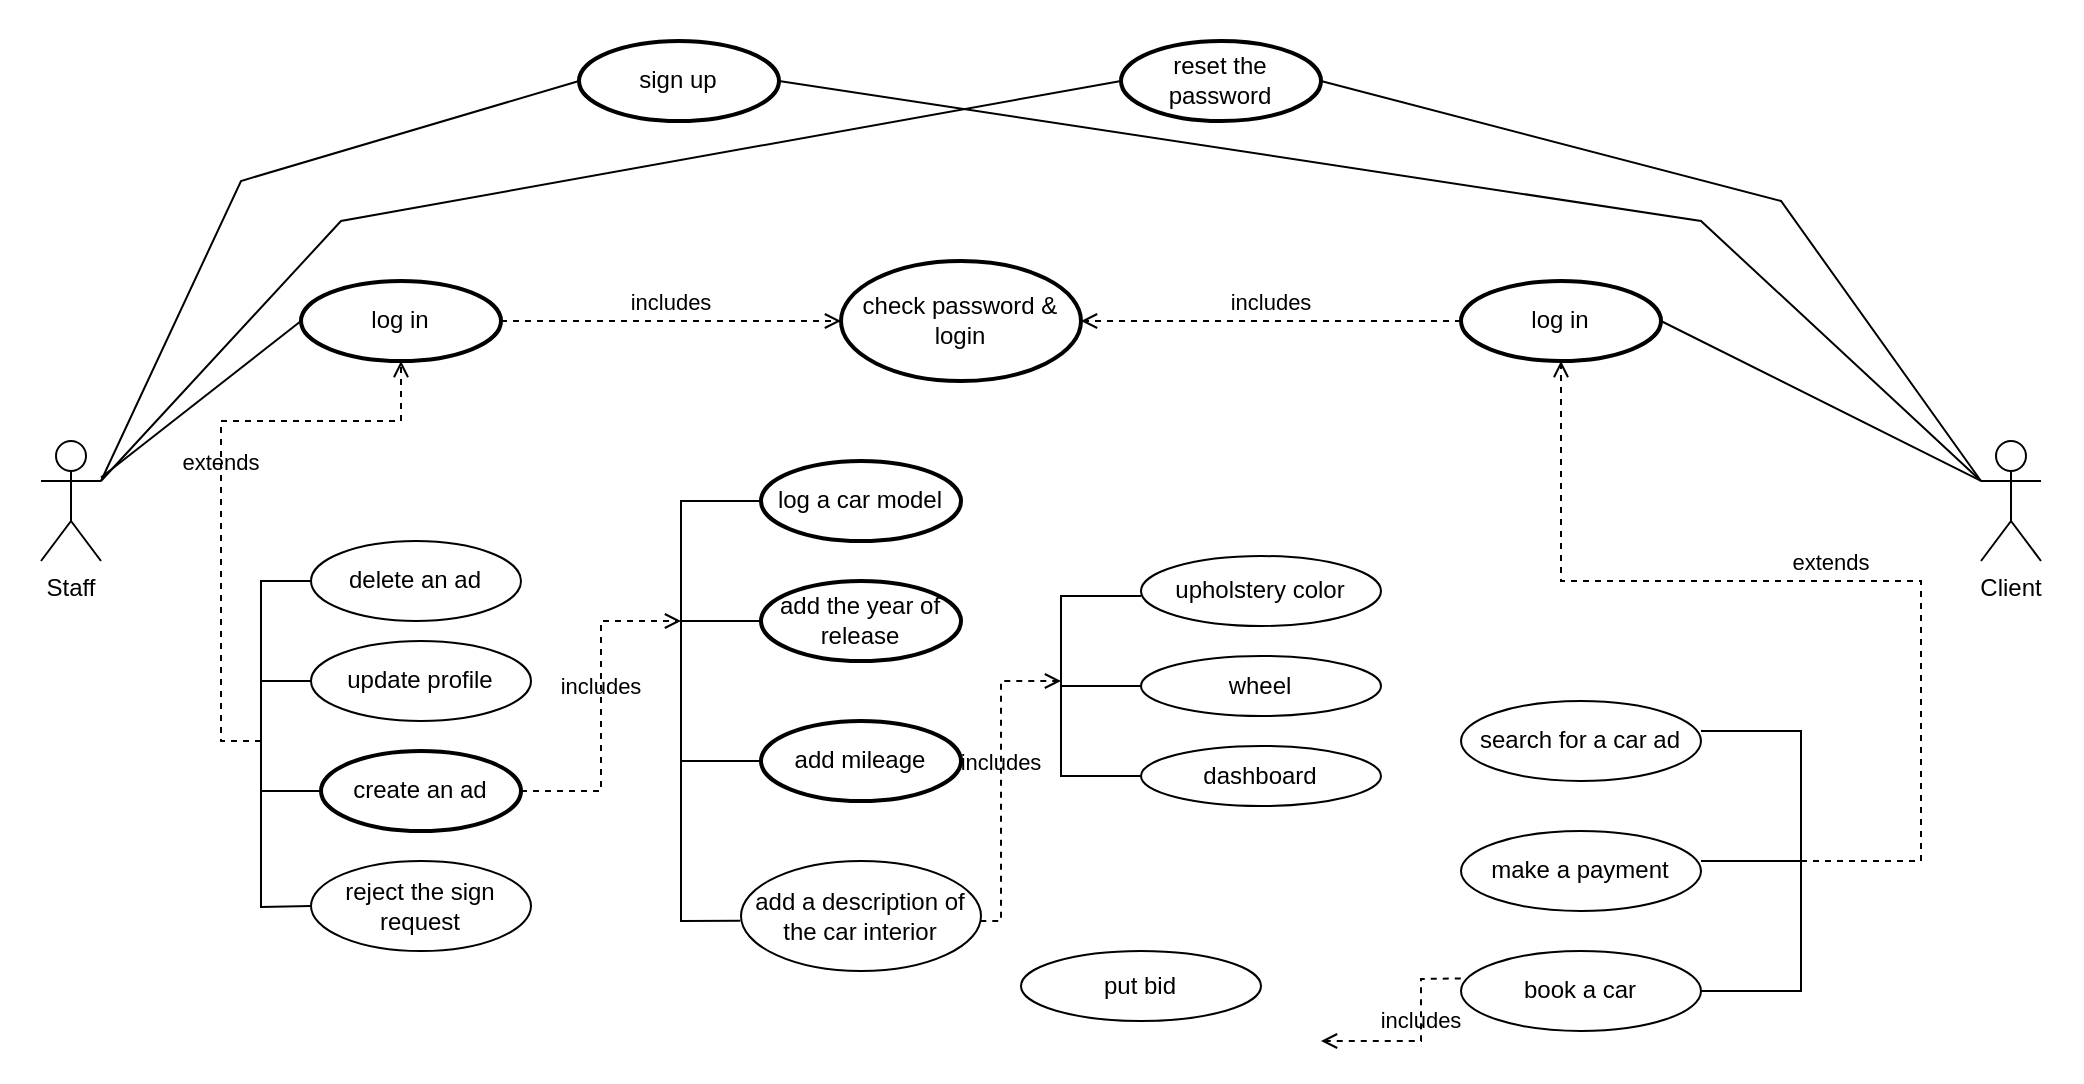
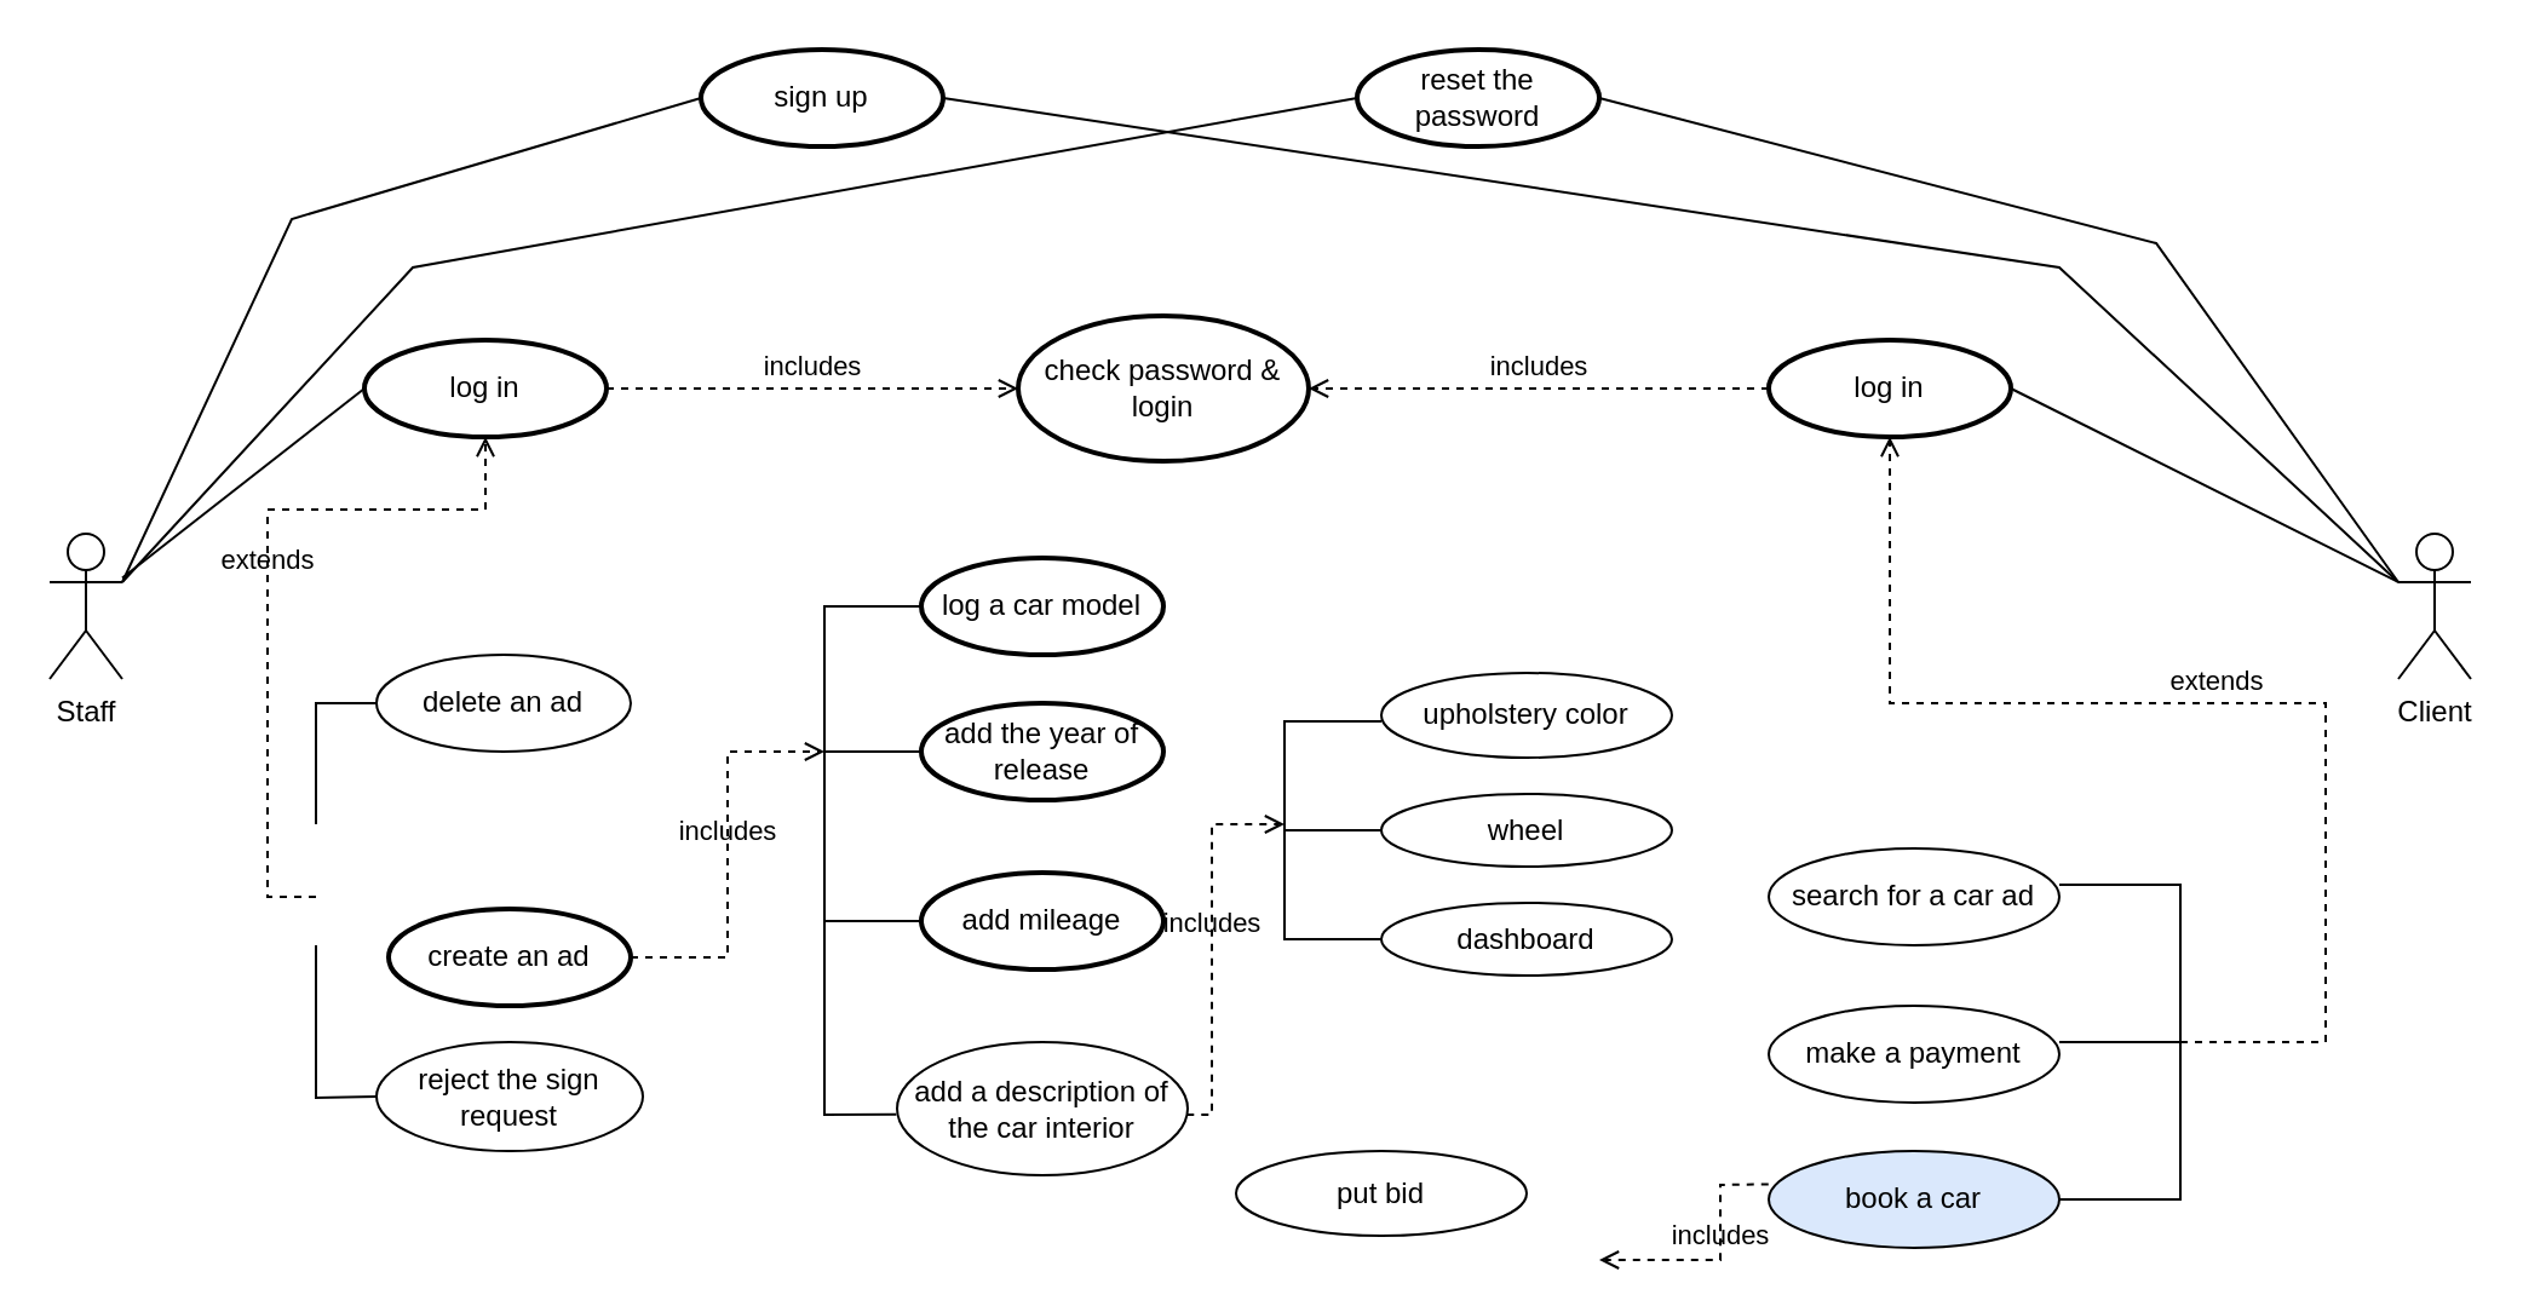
  <mxCell id="0" />
  <mxCell id="1" parent="0" />
  <mxCell id="2" value="Client&lt;div&gt;&lt;br&gt;&lt;/div&gt;" style="shape=umlActor;verticalLabelPosition=bottom;verticalAlign=top;html=1;outlineConnect=0;" vertex="1" parent="1"><mxGeometry x="990" y="220" width="30" height="60" as="geometry" /></mxCell>
  <mxCell id="3" value="log in" style="strokeWidth=2;html=1;shape=mxgraph.flowchart.start_1;whiteSpace=wrap;" vertex="1" parent="1"><mxGeometry x="730" y="140" width="100" height="40" as="geometry" /></mxCell>
  <mxCell id="4" value="sign up" style="strokeWidth=2;html=1;shape=mxgraph.flowchart.start_1;whiteSpace=wrap;" vertex="1" parent="1"><mxGeometry x="289" y="20" width="100" height="40" as="geometry" /></mxCell>
  <mxCell id="5" value="reset the password" style="strokeWidth=2;html=1;shape=mxgraph.flowchart.start_1;whiteSpace=wrap;" vertex="1" parent="1"><mxGeometry x="560" y="20" width="100" height="40" as="geometry" /></mxCell>
  <mxCell id="6" value="check password &amp;amp; login" style="strokeWidth=2;html=1;shape=mxgraph.flowchart.start_1;whiteSpace=wrap;" vertex="1" parent="1"><mxGeometry x="420" y="130" width="120" height="60" as="geometry" /></mxCell>
  <mxCell id="7" value="log in" style="strokeWidth=2;html=1;shape=mxgraph.flowchart.start_1;whiteSpace=wrap;" vertex="1" parent="1"><mxGeometry x="150" y="140" width="100" height="40" as="geometry" /></mxCell>
  <mxCell id="8" value="includes" style="html=1;verticalAlign=bottom;labelBackgroundColor=none;endArrow=open;endFill=0;dashed=1;rounded=0;exitX=0;exitY=0.5;exitDx=0;exitDy=0;exitPerimeter=0;entryX=1;entryY=0.5;entryDx=0;entryDy=0;entryPerimeter=0;" edge="1" parent="1" source="3" target="6"><mxGeometry width="160" relative="1" as="geometry"><mxPoint x="414" y="249.5" as="sourcePoint" /><mxPoint x="574" y="249.5" as="targetPoint" /></mxGeometry></mxCell>
  <mxCell id="9" value="includes" style="html=1;verticalAlign=bottom;labelBackgroundColor=none;endArrow=open;endFill=0;dashed=1;rounded=0;exitX=1;exitY=0.5;exitDx=0;exitDy=0;exitPerimeter=0;entryX=0;entryY=0.5;entryDx=0;entryDy=0;entryPerimeter=0;" edge="1" parent="1" source="7" target="6"><mxGeometry width="160" relative="1" as="geometry"><mxPoint x="336" y="245" as="sourcePoint" /><mxPoint x="220" y="255" as="targetPoint" /></mxGeometry></mxCell>
  <mxCell id="10" value="Staff&lt;div&gt;&lt;br&gt;&lt;/div&gt;" style="shape=umlActor;verticalLabelPosition=bottom;verticalAlign=top;html=1;outlineConnect=0;" vertex="1" parent="1"><mxGeometry x="20" y="220" width="30" height="60" as="geometry" /></mxCell>
  <mxCell id="11" value="" style="endArrow=none;html=1;rounded=0;entryX=1;entryY=0.5;entryDx=0;entryDy=0;entryPerimeter=0;exitX=0;exitY=0.333;exitDx=0;exitDy=0;exitPerimeter=0;" edge="1" parent="1" source="2" target="3"><mxGeometry width="50" height="50" relative="1" as="geometry"><mxPoint x="680" y="260" as="sourcePoint" /><mxPoint x="730" y="210" as="targetPoint" /></mxGeometry></mxCell>
  <mxCell id="12" value="" style="endArrow=none;html=1;rounded=0;entryX=0;entryY=0.5;entryDx=0;entryDy=0;entryPerimeter=0;" edge="1" parent="1" source="10" target="7"><mxGeometry width="50" height="50" relative="1" as="geometry"><mxPoint x="90" y="210" as="sourcePoint" /><mxPoint x="140" y="160" as="targetPoint" /></mxGeometry></mxCell>
  <mxCell id="13" value="" style="endArrow=none;html=1;rounded=0;entryX=1;entryY=0.5;entryDx=0;entryDy=0;entryPerimeter=0;exitX=0;exitY=0.333;exitDx=0;exitDy=0;exitPerimeter=0;" edge="1" parent="1" source="2" target="5"><mxGeometry width="50" height="50" relative="1" as="geometry"><mxPoint x="760" y="230" as="sourcePoint" /><mxPoint x="690" y="140" as="targetPoint" /><Array as="points"><mxPoint x="890" y="100" /></Array></mxGeometry></mxCell>
  <mxCell id="14" value="" style="endArrow=none;html=1;rounded=0;entryX=1;entryY=0.5;entryDx=0;entryDy=0;entryPerimeter=0;exitX=0;exitY=0.333;exitDx=0;exitDy=0;exitPerimeter=0;" edge="1" parent="1" source="2" target="4"><mxGeometry width="50" height="50" relative="1" as="geometry"><mxPoint x="750" y="198" as="sourcePoint" /><mxPoint x="670" y="122" as="targetPoint" /><Array as="points"><mxPoint x="850" y="110" /></Array></mxGeometry></mxCell>
  <mxCell id="15" value="" style="endArrow=none;html=1;rounded=0;entryX=0;entryY=0.5;entryDx=0;entryDy=0;entryPerimeter=0;exitX=1;exitY=0.333;exitDx=0;exitDy=0;exitPerimeter=0;" edge="1" parent="1" source="10" target="4"><mxGeometry width="50" height="50" relative="1" as="geometry"><mxPoint x="90" y="168" as="sourcePoint" /><mxPoint x="190" y="90" as="targetPoint" /><Array as="points"><mxPoint x="120" y="90" /></Array></mxGeometry></mxCell>
  <mxCell id="16" value="" style="endArrow=none;html=1;rounded=0;entryX=0;entryY=0.5;entryDx=0;entryDy=0;entryPerimeter=0;exitX=1;exitY=0.333;exitDx=0;exitDy=0;exitPerimeter=0;" edge="1" parent="1" source="10" target="5"><mxGeometry width="50" height="50" relative="1" as="geometry"><mxPoint x="270" y="178" as="sourcePoint" /><mxPoint x="370" y="100" as="targetPoint" /><Array as="points"><mxPoint x="170" y="110" /></Array></mxGeometry></mxCell>
  <mxCell id="17" value="create an ad" style="strokeWidth=2;html=1;shape=mxgraph.flowchart.start_1;whiteSpace=wrap;" vertex="1" parent="1"><mxGeometry x="160" y="375" width="100" height="40" as="geometry" /></mxCell>
  <mxCell id="18" value="log a car model" style="strokeWidth=2;html=1;shape=mxgraph.flowchart.start_1;whiteSpace=wrap;" vertex="1" parent="1"><mxGeometry x="380" y="230" width="100" height="40" as="geometry" /></mxCell>
  <mxCell id="19" value="add the year of release" style="strokeWidth=2;html=1;shape=mxgraph.flowchart.start_1;whiteSpace=wrap;" vertex="1" parent="1"><mxGeometry x="380" y="290" width="100" height="40" as="geometry" /></mxCell>
  <mxCell id="20" value="add mileage" style="strokeWidth=2;html=1;shape=mxgraph.flowchart.start_1;whiteSpace=wrap;" vertex="1" parent="1"><mxGeometry x="380" y="360" width="100" height="40" as="geometry" /></mxCell>
  <mxCell id="21" value="includes" style="html=1;verticalAlign=bottom;labelBackgroundColor=none;endArrow=open;endFill=0;dashed=1;rounded=0;exitX=1;exitY=0.5;exitDx=0;exitDy=0;exitPerimeter=0;" edge="1" parent="1" source="17"><mxGeometry width="160" relative="1" as="geometry"><mxPoint x="270" y="260" as="sourcePoint" /><mxPoint x="340" y="310" as="targetPoint" /><Array as="points"><mxPoint x="300" y="395" /><mxPoint x="300" y="310" /></Array><mxPoint as="offset" /></mxGeometry></mxCell>
  <mxCell id="22" value="" style="endArrow=none;html=1;rounded=0;entryX=0;entryY=0.5;entryDx=0;entryDy=0;entryPerimeter=0;exitX=0;exitY=0.5;exitDx=0;exitDy=0;exitPerimeter=0;" edge="1" parent="1" source="19" target="18"><mxGeometry width="50" height="50" relative="1" as="geometry"><mxPoint x="410" y="340" as="sourcePoint" /><mxPoint x="390" y="250" as="targetPoint" /><Array as="points"><mxPoint x="340" y="310" /><mxPoint x="340" y="250" /></Array></mxGeometry></mxCell>
  <mxCell id="23" value="" style="endArrow=none;html=1;rounded=0;entryX=0;entryY=0.5;entryDx=0;entryDy=0;entryPerimeter=0;" edge="1" parent="1" target="20"><mxGeometry width="50" height="50" relative="1" as="geometry"><mxPoint x="340" y="310" as="sourcePoint" /><mxPoint x="380" y="340" as="targetPoint" /><Array as="points"><mxPoint x="340" y="380" /></Array></mxGeometry></mxCell>
  <mxCell id="24" value="add a description of the car interior" style="ellipse;whiteSpace=wrap;html=1;" vertex="1" parent="1"><mxGeometry x="370" y="430" width="120" height="55" as="geometry" /></mxCell>
  <mxCell id="25" style="edgeStyle=orthogonalEdgeStyle;rounded=0;orthogonalLoop=1;jettySize=auto;html=1;exitX=0.5;exitY=1;exitDx=0;exitDy=0;" edge="1" parent="1" source="24" target="24"><mxGeometry relative="1" as="geometry" /></mxCell>
  <mxCell id="26" value="" style="endArrow=none;html=1;rounded=0;" edge="1" parent="1"><mxGeometry width="50" height="50" relative="1" as="geometry"><mxPoint x="530" y="347.5" as="sourcePoint" /><mxPoint x="570" y="297.5" as="targetPoint" /><Array as="points"><mxPoint x="530" y="297.5" /></Array></mxGeometry></mxCell>
  <mxCell id="27" value="upholstery color" style="ellipse;whiteSpace=wrap;html=1;" vertex="1" parent="1"><mxGeometry x="570" y="277.5" width="120" height="35" as="geometry" /></mxCell>
  <mxCell id="28" value="wheel" style="ellipse;whiteSpace=wrap;html=1;" vertex="1" parent="1"><mxGeometry x="570" y="327.5" width="120" height="30" as="geometry" /></mxCell>
  <mxCell id="29" value="dashboard" style="ellipse;whiteSpace=wrap;html=1;" vertex="1" parent="1"><mxGeometry x="570" y="372.5" width="120" height="30" as="geometry" /></mxCell>
  <mxCell id="30" value="" style="endArrow=none;html=1;rounded=0;entryX=0;entryY=0.5;entryDx=0;entryDy=0;" edge="1" parent="1" target="28"><mxGeometry width="50" height="50" relative="1" as="geometry"><mxPoint x="530" y="342.5" as="sourcePoint" /><mxPoint x="580" y="307.5" as="targetPoint" /></mxGeometry></mxCell>
  <mxCell id="31" value="" style="endArrow=none;html=1;rounded=0;entryX=0;entryY=0.5;entryDx=0;entryDy=0;" edge="1" parent="1" target="29"><mxGeometry width="50" height="50" relative="1" as="geometry"><mxPoint x="530" y="347.5" as="sourcePoint" /><mxPoint x="560" y="343.5" as="targetPoint" /><Array as="points"><mxPoint x="530" y="387.5" /></Array></mxGeometry></mxCell>
  <mxCell id="32" value="" style="endArrow=none;html=1;rounded=0;exitX=-0.003;exitY=0.543;exitDx=0;exitDy=0;exitPerimeter=0;" edge="1" parent="1" source="24"><mxGeometry width="50" height="50" relative="1" as="geometry"><mxPoint x="340" y="460" as="sourcePoint" /><mxPoint x="340" y="380" as="targetPoint" /><Array as="points"><mxPoint x="340" y="460" /></Array></mxGeometry></mxCell>
  <mxCell id="33" value="includes" style="html=1;verticalAlign=bottom;labelBackgroundColor=none;endArrow=open;endFill=0;dashed=1;rounded=0;exitX=0.997;exitY=0.545;exitDx=0;exitDy=0;exitPerimeter=0;" edge="1" parent="1" source="24"><mxGeometry width="160" relative="1" as="geometry"><mxPoint x="524" y="460" as="sourcePoint" /><mxPoint x="530" y="340" as="targetPoint" /><Array as="points"><mxPoint x="500" y="460" /><mxPoint x="500" y="340" /></Array><mxPoint as="offset" /></mxGeometry></mxCell>
  <mxCell id="34" value="extends" style="html=1;verticalAlign=bottom;labelBackgroundColor=none;endArrow=open;endFill=0;dashed=1;rounded=0;entryX=0.5;entryY=1;entryDx=0;entryDy=0;entryPerimeter=0;" edge="1" parent="1" target="7"><mxGeometry width="160" relative="1" as="geometry"><mxPoint x="130" y="370" as="sourcePoint" /><mxPoint x="240" y="415" as="targetPoint" /><Array as="points"><mxPoint x="110" y="370" /><mxPoint x="110" y="300" /><mxPoint x="110" y="210" /><mxPoint x="200" y="210" /></Array><mxPoint as="offset" /></mxGeometry></mxCell>
- <mxCell id="35" value="" style="endArrow=none;html=1;rounded=0;entryX=0;entryY=0.5;entryDx=0;entryDy=0;exitX=0;exitY=0.5;exitDx=0;exitDy=0;exitPerimeter=0;" edge="1" parent="1" source="17" target="36"><mxGeometry width="50" height="50" relative="1" as="geometry"><mxPoint x="170" y="400" as="sourcePoint" /><mxPoint x="170" y="340" as="targetPoint" /><Array as="points"><mxPoint x="130" y="395" /><mxPoint x="130" y="340" /></Array></mxGeometry></mxCell>
- <mxCell id="36" value="update profile" style="ellipse;whiteSpace=wrap;html=1;" vertex="1" parent="1"><mxGeometry x="155" y="320" width="110" height="40" as="geometry" /></mxCell>
  <mxCell id="37" value="" style="endArrow=none;html=1;rounded=0;entryX=0;entryY=0.5;entryDx=0;entryDy=0;" edge="1" parent="1" target="38"><mxGeometry width="50" height="50" relative="1" as="geometry"><mxPoint x="130" y="340" as="sourcePoint" /><mxPoint x="160" y="290" as="targetPoint" /><Array as="points"><mxPoint x="130" y="290" /></Array></mxGeometry></mxCell>
  <mxCell id="38" value="delete an ad" style="ellipse;whiteSpace=wrap;html=1;" vertex="1" parent="1"><mxGeometry x="155" y="270" width="105" height="40" as="geometry" /></mxCell>
- <mxCell id="39" value="book a car" style="ellipse;whiteSpace=wrap;html=1;" vertex="1" parent="1"><mxGeometry x="730" y="475" width="120" height="40" as="geometry" /></mxCell>
+ <mxCell id="39" value="book a car" style="ellipse;whiteSpace=wrap;html=1;fillColor=#dae8fc;" vertex="1" parent="1"><mxGeometry x="730" y="475" width="120" height="40" as="geometry" /></mxCell>
  <mxCell id="40" value="search for a car ad" style="ellipse;whiteSpace=wrap;html=1;" vertex="1" parent="1"><mxGeometry x="730" y="350" width="120" height="40" as="geometry" /></mxCell>
  <mxCell id="41" value="make a payment" style="ellipse;whiteSpace=wrap;html=1;" vertex="1" parent="1"><mxGeometry x="730" y="415" width="120" height="40" as="geometry" /></mxCell>
  <mxCell id="42" value="" style="endArrow=none;html=1;rounded=0;entryX=1;entryY=0.5;entryDx=0;entryDy=0;exitX=1;exitY=0.5;exitDx=0;exitDy=0;" edge="1" parent="1"><mxGeometry width="50" height="50" relative="1" as="geometry"><mxPoint x="850" y="430" as="sourcePoint" /><mxPoint x="850" y="365" as="targetPoint" /><Array as="points"><mxPoint x="900" y="430" /><mxPoint x="900" y="415" /><mxPoint x="900" y="405" /><mxPoint x="900" y="365" /></Array></mxGeometry></mxCell>
  <mxCell id="43" value="" style="endArrow=none;html=1;rounded=0;exitX=1;exitY=0.5;exitDx=0;exitDy=0;" edge="1" parent="1" source="39"><mxGeometry width="50" height="50" relative="1" as="geometry"><mxPoint x="890" y="499" as="sourcePoint" /><mxPoint x="900" y="430" as="targetPoint" /><Array as="points"><mxPoint x="900" y="495" /></Array></mxGeometry></mxCell>
  <mxCell id="44" value="extends" style="html=1;verticalAlign=bottom;labelBackgroundColor=none;endArrow=open;endFill=0;dashed=1;rounded=0;entryX=0.5;entryY=1;entryDx=0;entryDy=0;entryPerimeter=0;" edge="1" parent="1" target="3"><mxGeometry width="160" relative="1" as="geometry"><mxPoint x="900" y="430" as="sourcePoint" /><mxPoint x="800" y="200" as="targetPoint" /><Array as="points"><mxPoint x="960" y="430" /><mxPoint x="960" y="390" /><mxPoint x="960" y="290" /><mxPoint x="780" y="290" /><mxPoint x="780" y="240" /></Array><mxPoint as="offset" /></mxGeometry></mxCell>
  <mxCell id="45" value="put bid" style="ellipse;whiteSpace=wrap;html=1;" vertex="1" parent="1"><mxGeometry x="510" y="475" width="120" height="35" as="geometry" /></mxCell>
  <mxCell id="46" value="includes" style="html=1;verticalAlign=bottom;labelBackgroundColor=none;endArrow=open;endFill=0;dashed=1;rounded=0;exitX=-0.001;exitY=0.343;exitDx=0;exitDy=0;exitPerimeter=0;" edge="1" parent="1" source="39"><mxGeometry width="160" relative="1" as="geometry"><mxPoint x="690" y="620" as="sourcePoint" /><mxPoint x="660" y="520" as="targetPoint" /><Array as="points"><mxPoint x="710" y="489" /><mxPoint x="710" y="520" /></Array><mxPoint as="offset" /></mxGeometry></mxCell>
  <mxCell id="47" value="reject the sign request" style="ellipse;whiteSpace=wrap;html=1;" vertex="1" parent="1"><mxGeometry x="155" y="430" width="110" height="45" as="geometry" /></mxCell>
  <mxCell id="48" value="" style="endArrow=none;html=1;rounded=0;exitX=0;exitY=0.5;exitDx=0;exitDy=0;" edge="1" parent="1" source="47"><mxGeometry width="50" height="50" relative="1" as="geometry"><mxPoint x="130" y="450" as="sourcePoint" /><mxPoint x="130" y="390" as="targetPoint" /><Array as="points"><mxPoint x="130" y="453" /></Array></mxGeometry></mxCell>
